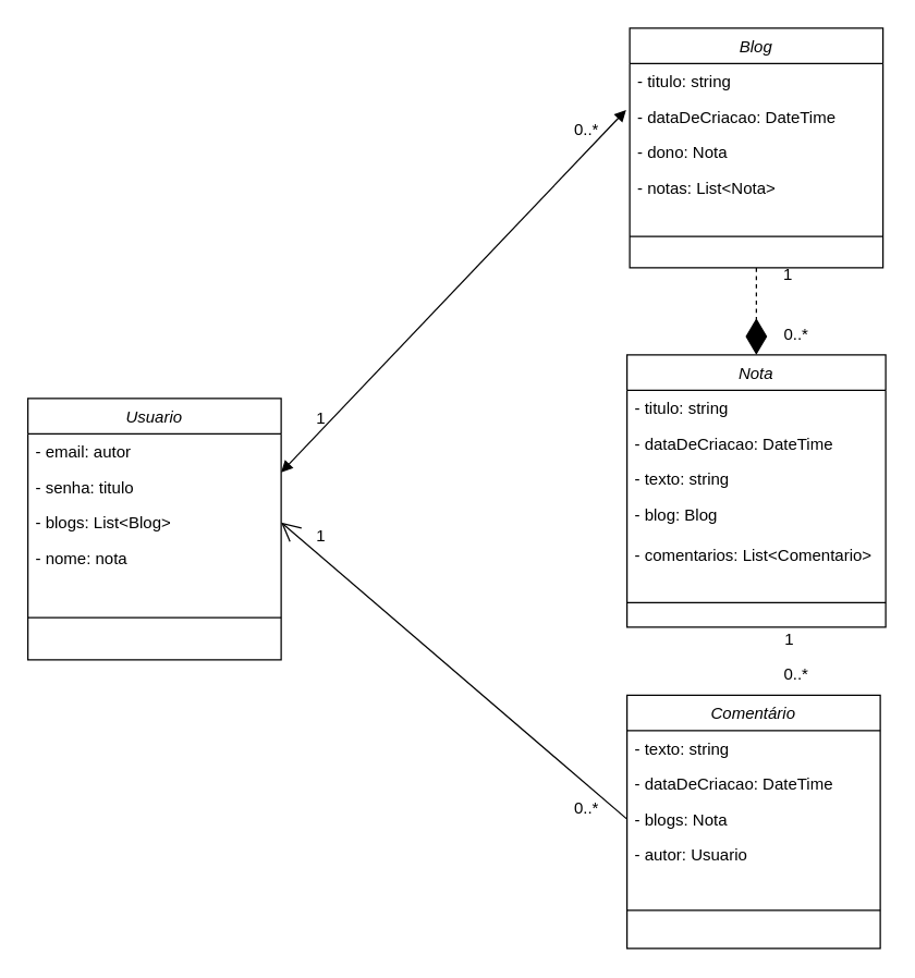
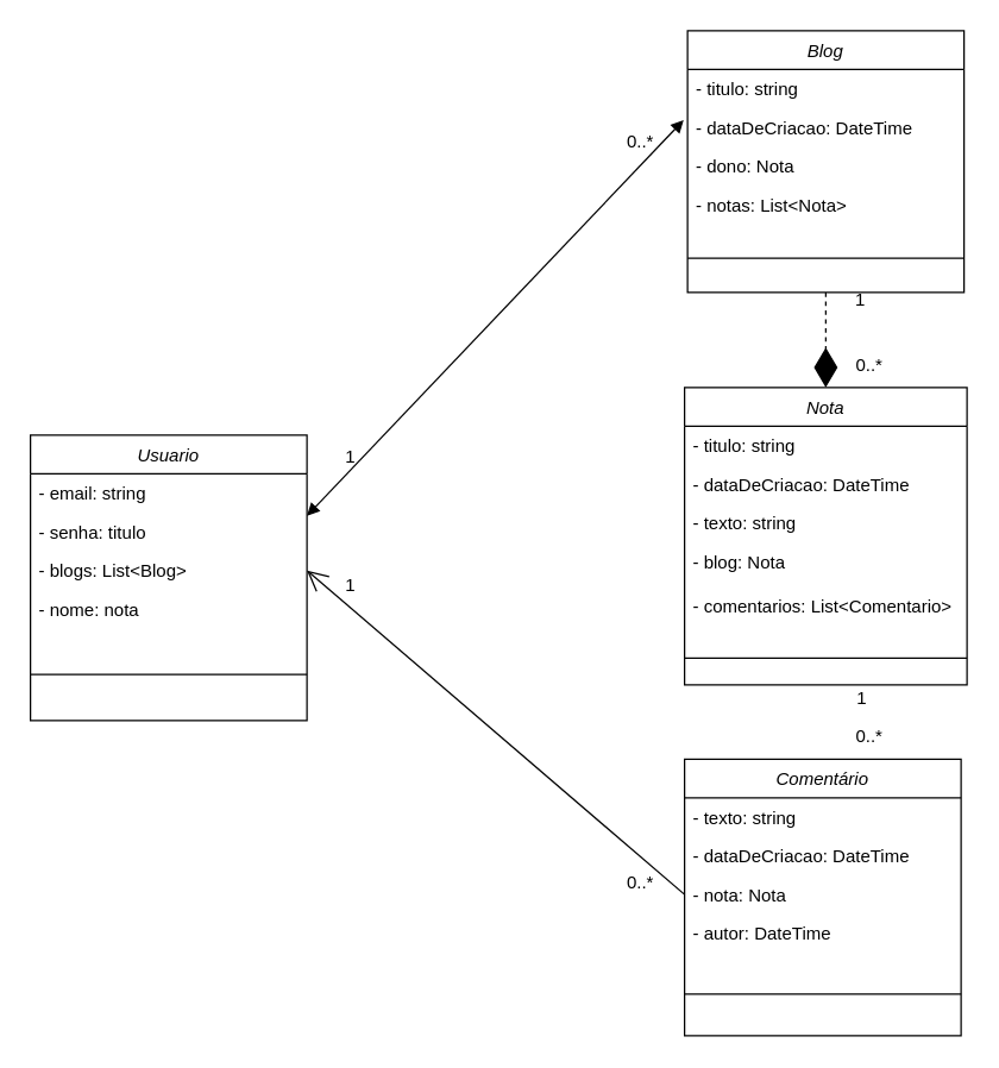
  <mxCell id="0" />
  <mxCell id="1" parent="0" />
  <mxCell id="2" value="Blog" style="swimlane;fontStyle=2;align=center;verticalAlign=top;childLayout=stackLayout;horizontal=1;startSize=26;horizontalStack=0;resizeParent=1;resizeLast=0;collapsible=1;marginBottom=0;rounded=0;shadow=0;strokeWidth=1;" parent="1" vertex="1"><mxGeometry x="462" y="20" width="186" height="176" as="geometry"><mxRectangle x="230" y="140" width="160" height="26" as="alternateBounds" /></mxGeometry></mxCell>
  <mxCell id="3" value="- titulo: string" style="text;align=left;verticalAlign=top;spacingLeft=4;spacingRight=4;overflow=hidden;rotatable=0;points=[[0,0.5],[1,0.5]];portConstraint=eastwest;" parent="2" vertex="1"><mxGeometry y="26" width="186" height="26" as="geometry" /></mxCell>
  <mxCell id="4" value="- dataDeCriacao: DateTime&#10;" style="text;align=left;verticalAlign=top;spacingLeft=4;spacingRight=4;overflow=hidden;rotatable=0;points=[[0,0.5],[1,0.5]];portConstraint=eastwest;rounded=0;shadow=0;html=0;" parent="2" vertex="1"><mxGeometry y="52" width="186" height="26" as="geometry" /></mxCell>
  <mxCell id="5" value="- dono: Nota&#10;" style="text;align=left;verticalAlign=top;spacingLeft=4;spacingRight=4;overflow=hidden;rotatable=0;points=[[0,0.5],[1,0.5]];portConstraint=eastwest;rounded=0;shadow=0;html=0;" parent="2" vertex="1"><mxGeometry y="78" width="186" height="26" as="geometry" /></mxCell>
  <mxCell id="6" value="- notas: List&lt;Nota&gt;&#10;" style="text;align=left;verticalAlign=top;spacingLeft=4;spacingRight=4;overflow=hidden;rotatable=0;points=[[0,0.5],[1,0.5]];portConstraint=eastwest;rounded=0;shadow=0;html=0;" parent="2" vertex="1"><mxGeometry y="104" width="186" height="26" as="geometry" /></mxCell>
  <mxCell id="7" value="" style="line;html=1;strokeWidth=1;align=left;verticalAlign=middle;spacingTop=-1;spacingLeft=3;spacingRight=3;rotatable=0;labelPosition=right;points=[];portConstraint=eastwest;" parent="2" vertex="1"><mxGeometry y="130" width="186" height="46" as="geometry" /></mxCell>
  <mxCell id="8" value="Nota" style="swimlane;fontStyle=2;align=center;verticalAlign=top;childLayout=stackLayout;horizontal=1;startSize=26;horizontalStack=0;resizeParent=1;resizeLast=0;collapsible=1;marginBottom=0;rounded=0;shadow=0;strokeWidth=1;" parent="1" vertex="1"><mxGeometry x="460" y="260" width="190" height="200" as="geometry"><mxRectangle x="230" y="140" width="160" height="26" as="alternateBounds" /></mxGeometry></mxCell>
  <mxCell id="9" value="- titulo: string" style="text;align=left;verticalAlign=top;spacingLeft=4;spacingRight=4;overflow=hidden;rotatable=0;points=[[0,0.5],[1,0.5]];portConstraint=eastwest;" parent="8" vertex="1"><mxGeometry y="26" width="190" height="26" as="geometry" /></mxCell>
  <mxCell id="10" value="- dataDeCriacao: DateTime" style="text;align=left;verticalAlign=top;spacingLeft=4;spacingRight=4;overflow=hidden;rotatable=0;points=[[0,0.5],[1,0.5]];portConstraint=eastwest;rounded=0;shadow=0;html=0;" parent="8" vertex="1"><mxGeometry y="52" width="190" height="26" as="geometry" /></mxCell>
  <mxCell id="11" value="- texto: string" style="text;align=left;verticalAlign=top;spacingLeft=4;spacingRight=4;overflow=hidden;rotatable=0;points=[[0,0.5],[1,0.5]];portConstraint=eastwest;rounded=0;shadow=0;html=0;" parent="8" vertex="1"><mxGeometry y="78" width="190" height="26" as="geometry" /></mxCell>
- <mxCell id="12" value="- blog: Blog" style="text;align=left;verticalAlign=top;spacingLeft=4;spacingRight=4;overflow=hidden;rotatable=0;points=[[0,0.5],[1,0.5]];portConstraint=eastwest;rounded=0;shadow=0;html=0;" parent="8" vertex="1"><mxGeometry y="104" width="190" height="30" as="geometry" /></mxCell>
+ <mxCell id="12" value="- blog: Nota" style="text;align=left;verticalAlign=top;spacingLeft=4;spacingRight=4;overflow=hidden;rotatable=0;points=[[0,0.5],[1,0.5]];portConstraint=eastwest;rounded=0;shadow=0;html=0;" parent="8" vertex="1"><mxGeometry y="104" width="190" height="30" as="geometry" /></mxCell>
  <mxCell id="13" value="- comentarios: List&lt;Comentario&gt;" style="text;align=left;verticalAlign=top;spacingLeft=4;spacingRight=4;overflow=hidden;rotatable=0;points=[[0,0.5],[1,0.5]];portConstraint=eastwest;rounded=0;shadow=0;html=0;" parent="8" vertex="1"><mxGeometry y="134" width="190" height="30" as="geometry" /></mxCell>
  <mxCell id="14" value="" style="line;html=1;strokeWidth=1;align=left;verticalAlign=middle;spacingTop=-1;spacingLeft=3;spacingRight=3;rotatable=0;labelPosition=right;points=[];portConstraint=eastwest;" parent="8" vertex="1"><mxGeometry y="164" width="190" height="36" as="geometry" /></mxCell>
  <mxCell id="15" value="Comentário" style="swimlane;fontStyle=2;align=center;verticalAlign=top;childLayout=stackLayout;horizontal=1;startSize=26;horizontalStack=0;resizeParent=1;resizeLast=0;collapsible=1;marginBottom=0;rounded=0;shadow=0;strokeWidth=1;" parent="1" vertex="1"><mxGeometry x="460" y="510" width="186" height="186" as="geometry"><mxRectangle x="230" y="140" width="160" height="26" as="alternateBounds" /></mxGeometry></mxCell>
  <mxCell id="16" value="- texto: string" style="text;align=left;verticalAlign=top;spacingLeft=4;spacingRight=4;overflow=hidden;rotatable=0;points=[[0,0.5],[1,0.5]];portConstraint=eastwest;" parent="15" vertex="1"><mxGeometry y="26" width="186" height="26" as="geometry" /></mxCell>
  <mxCell id="17" value="- dataDeCriacao: DateTime" style="text;align=left;verticalAlign=top;spacingLeft=4;spacingRight=4;overflow=hidden;rotatable=0;points=[[0,0.5],[1,0.5]];portConstraint=eastwest;rounded=0;shadow=0;html=0;" parent="15" vertex="1"><mxGeometry y="52" width="186" height="26" as="geometry" /></mxCell>
- <mxCell id="18" value="- blogs: Nota" style="text;align=left;verticalAlign=top;spacingLeft=4;spacingRight=4;overflow=hidden;rotatable=0;points=[[0,0.5],[1,0.5]];portConstraint=eastwest;rounded=0;shadow=0;html=0;" parent="15" vertex="1"><mxGeometry y="78" width="186" height="26" as="geometry" /></mxCell>
- <mxCell id="19" value="- autor: Usuario" style="text;align=left;verticalAlign=top;spacingLeft=4;spacingRight=4;overflow=hidden;rotatable=0;points=[[0,0.5],[1,0.5]];portConstraint=eastwest;rounded=0;shadow=0;html=0;" parent="15" vertex="1"><mxGeometry y="104" width="186" height="26" as="geometry" /></mxCell>
+ <mxCell id="18" value="- nota: Nota" style="text;align=left;verticalAlign=top;spacingLeft=4;spacingRight=4;overflow=hidden;rotatable=0;points=[[0,0.5],[1,0.5]];portConstraint=eastwest;rounded=0;shadow=0;html=0;" parent="15" vertex="1"><mxGeometry y="78" width="186" height="26" as="geometry" /></mxCell>
+ <mxCell id="19" value="- autor: DateTime" style="text;align=left;verticalAlign=top;spacingLeft=4;spacingRight=4;overflow=hidden;rotatable=0;points=[[0,0.5],[1,0.5]];portConstraint=eastwest;rounded=0;shadow=0;html=0;" parent="15" vertex="1"><mxGeometry y="104" width="186" height="26" as="geometry" /></mxCell>
  <mxCell id="20" value="" style="line;html=1;strokeWidth=1;align=left;verticalAlign=middle;spacingTop=-1;spacingLeft=3;spacingRight=3;rotatable=0;labelPosition=right;points=[];portConstraint=eastwest;" parent="15" vertex="1"><mxGeometry y="130" width="186" height="56" as="geometry" /></mxCell>
  <mxCell id="21" value="Usuario" style="swimlane;fontStyle=2;align=center;verticalAlign=top;childLayout=stackLayout;horizontal=1;startSize=26;horizontalStack=0;resizeParent=1;resizeLast=0;collapsible=1;marginBottom=0;rounded=0;shadow=0;strokeWidth=1;" parent="1" vertex="1"><mxGeometry x="20" y="292" width="186" height="192" as="geometry"><mxRectangle x="230" y="140" width="160" height="26" as="alternateBounds" /></mxGeometry></mxCell>
- <mxCell id="22" value="- email: autor" style="text;align=left;verticalAlign=top;spacingLeft=4;spacingRight=4;overflow=hidden;rotatable=0;points=[[0,0.5],[1,0.5]];portConstraint=eastwest;" parent="21" vertex="1"><mxGeometry y="26" width="186" height="26" as="geometry" /></mxCell>
+ <mxCell id="22" value="- email: string" style="text;align=left;verticalAlign=top;spacingLeft=4;spacingRight=4;overflow=hidden;rotatable=0;points=[[0,0.5],[1,0.5]];portConstraint=eastwest;" parent="21" vertex="1"><mxGeometry y="26" width="186" height="26" as="geometry" /></mxCell>
  <mxCell id="23" value="- senha: titulo&#10;" style="text;align=left;verticalAlign=top;spacingLeft=4;spacingRight=4;overflow=hidden;rotatable=0;points=[[0,0.5],[1,0.5]];portConstraint=eastwest;" parent="21" vertex="1"><mxGeometry y="52" width="186" height="26" as="geometry" /></mxCell>
  <mxCell id="24" value="- blogs: List&lt;Blog&gt;&#10;" style="text;align=left;verticalAlign=top;spacingLeft=4;spacingRight=4;overflow=hidden;rotatable=0;points=[[0,0.5],[1,0.5]];portConstraint=eastwest;" parent="21" vertex="1"><mxGeometry y="78" width="186" height="26" as="geometry" /></mxCell>
  <mxCell id="25" value="- nome: nota&#10;" style="text;align=left;verticalAlign=top;spacingLeft=4;spacingRight=4;overflow=hidden;rotatable=0;points=[[0,0.5],[1,0.5]];portConstraint=eastwest;" parent="21" vertex="1"><mxGeometry y="104" width="186" height="26" as="geometry" /></mxCell>
  <mxCell id="26" value="" style="line;html=1;strokeWidth=1;align=left;verticalAlign=middle;spacingTop=-1;spacingLeft=3;spacingRight=3;rotatable=0;labelPosition=right;points=[];portConstraint=eastwest;" parent="21" vertex="1"><mxGeometry y="130" width="186" height="62" as="geometry" /></mxCell>
  <mxCell id="27" value="" style="endArrow=diamondThin;endFill=1;endSize=24;html=1;rounded=0;exitX=0.5;exitY=1;exitDx=0;exitDy=0;entryX=0.5;entryY=0;entryDx=0;entryDy=0;dashed=1;" parent="1" source="2" target="8" edge="1"><mxGeometry width="160" relative="1" as="geometry"><mxPoint x="540" y="190" as="sourcePoint" /><mxPoint x="553" y="250" as="targetPoint" /></mxGeometry></mxCell>
  <mxCell id="28" value="1" style="text;html=1;align=center;verticalAlign=middle;resizable=0;points=[];autosize=1;strokeColor=none;fillColor=none;" parent="1" vertex="1"><mxGeometry x="563" y="186" width="30" height="30" as="geometry" /></mxCell>
  <mxCell id="29" value="0..*" style="text;html=1;align=center;verticalAlign=middle;resizable=0;points=[];autosize=1;strokeColor=none;fillColor=none;" parent="1" vertex="1"><mxGeometry x="564" y="230" width="40" height="30" as="geometry" /></mxCell>
  <mxCell id="30" value="0..*" style="text;html=1;align=center;verticalAlign=middle;resizable=0;points=[];autosize=1;strokeColor=none;fillColor=none;" parent="1" vertex="1"><mxGeometry x="564" y="480" width="40" height="30" as="geometry" /></mxCell>
  <mxCell id="31" value="1" style="text;html=1;align=center;verticalAlign=middle;resizable=0;points=[];autosize=1;strokeColor=none;fillColor=none;" parent="1" vertex="1"><mxGeometry x="564" y="454" width="30" height="30" as="geometry" /></mxCell>
  <mxCell id="32" value="1" style="text;html=1;align=center;verticalAlign=middle;resizable=0;points=[];autosize=1;strokeColor=none;fillColor=none;" parent="1" vertex="1"><mxGeometry x="220" y="292" width="30" height="30" as="geometry" /></mxCell>
  <mxCell id="33" value="1" style="text;html=1;align=center;verticalAlign=middle;resizable=0;points=[];autosize=1;strokeColor=none;fillColor=none;" parent="1" vertex="1"><mxGeometry x="220" y="378" width="30" height="30" as="geometry" /></mxCell>
  <mxCell id="34" value="0..*" style="text;html=1;align=center;verticalAlign=middle;resizable=0;points=[];autosize=1;strokeColor=none;fillColor=none;" parent="1" vertex="1"><mxGeometry x="410" y="80" width="40" height="30" as="geometry" /></mxCell>
  <mxCell id="35" value="0..*" style="text;html=1;align=center;verticalAlign=middle;resizable=0;points=[];autosize=1;strokeColor=none;fillColor=none;" parent="1" vertex="1"><mxGeometry x="410" y="578" width="40" height="30" as="geometry" /></mxCell>
  <mxCell id="36" value="" style="endArrow=block;startArrow=block;endFill=1;startFill=1;html=1;rounded=0;exitX=1;exitY=0.5;exitDx=0;exitDy=0;entryX=-0.014;entryY=0.718;entryDx=0;entryDy=0;entryPerimeter=0;" parent="1" edge="1"><mxGeometry width="160" relative="1" as="geometry"><mxPoint x="206" y="346.33" as="sourcePoint" /><mxPoint x="459.396" y="79.998" as="targetPoint" /></mxGeometry></mxCell>
  <mxCell id="37" value="" style="endArrow=open;endFill=1;endSize=12;html=1;rounded=0;exitX=0;exitY=0.5;exitDx=0;exitDy=0;entryX=1;entryY=0.5;entryDx=0;entryDy=0;" parent="1" source="18" target="24" edge="1"><mxGeometry width="160" relative="1" as="geometry"><mxPoint x="230" y="439.13" as="sourcePoint" /><mxPoint x="390" y="439.13" as="targetPoint" /></mxGeometry></mxCell>
